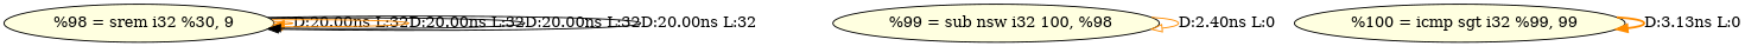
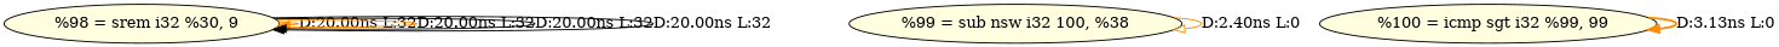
  digraph {
    node [style=filled fillcolor=lightyellow]
    edge [color=darkorange style=solid arrowhead=normal]
    n1 [label="  %98 = srem i32 %30, 9"]
-   n2 [label="  %99 = sub nsw i32 100, %98"]
+   n2 [label="%99 = sub nsw i32 100, %38"]
    n3 [label="  %100 = icmp sgt i32 %99, 99"]
    n1 -> n1 [label="D:20.00ns L:32"]
    n1 -> n1 [label="D:20.00ns L:32" arrowhead=onormal]
    n1 -> n1 [color=black label="D:20.00ns L:32"]
    n1 -> n1 [color=black label="D:20.00ns L:32"]
    n2 -> n2 [label="D:2.40ns L:0" arrowhead=onormal]
    n3 -> n3 [label="D:3.13ns L:0" style=bold]
  }
